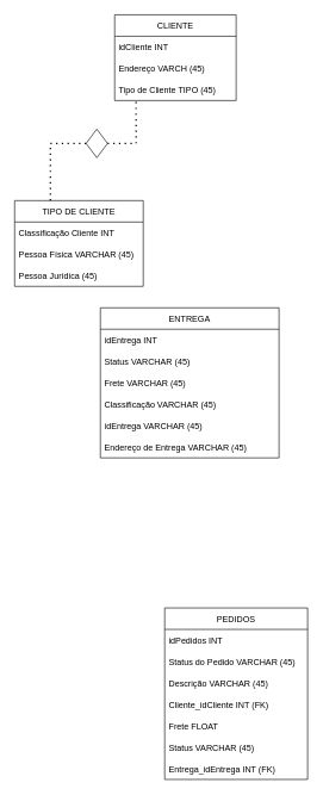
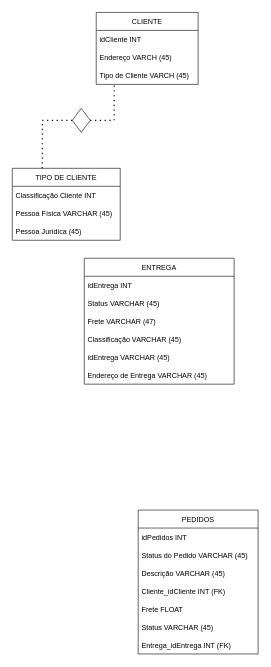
  <mxCell id="0" />
  <mxCell id="1" parent="0" />
  <mxCell id="2" value="CLIENTE" style="swimlane;fontStyle=0;childLayout=stackLayout;horizontal=1;startSize=30;horizontalStack=0;resizeParent=1;resizeParentMax=0;resizeLast=0;collapsible=1;marginBottom=0;" parent="1" vertex="1"><mxGeometry x="160" y="20" width="170" height="120" as="geometry" /></mxCell>
  <mxCell id="3" value="idCliente INT" style="text;strokeColor=none;fillColor=none;align=left;verticalAlign=middle;spacingLeft=4;spacingRight=4;overflow=hidden;points=[[0,0.5],[1,0.5]];portConstraint=eastwest;rotatable=0;" parent="2" vertex="1"><mxGeometry y="30" width="170" height="30" as="geometry" /></mxCell>
  <mxCell id="4" value="Endereço VARCH (45)" style="text;strokeColor=none;fillColor=none;align=left;verticalAlign=middle;spacingLeft=4;spacingRight=4;overflow=hidden;points=[[0,0.5],[1,0.5]];portConstraint=eastwest;rotatable=0;" parent="2" vertex="1"><mxGeometry y="60" width="170" height="30" as="geometry" /></mxCell>
- <mxCell id="5" value="Tipo de Cliente TIPO (45)" style="text;strokeColor=none;fillColor=none;align=left;verticalAlign=middle;spacingLeft=4;spacingRight=4;overflow=hidden;points=[[0,0.5],[1,0.5]];portConstraint=eastwest;rotatable=0;" parent="2" vertex="1"><mxGeometry y="90" width="170" height="30" as="geometry" /></mxCell>
+ <mxCell id="5" value="Tipo de Cliente VARCH (45)" style="text;strokeColor=none;fillColor=none;align=left;verticalAlign=middle;spacingLeft=4;spacingRight=4;overflow=hidden;points=[[0,0.5],[1,0.5]];portConstraint=eastwest;rotatable=0;" parent="2" vertex="1"><mxGeometry y="90" width="170" height="30" as="geometry" /></mxCell>
  <mxCell id="6" value="TIPO DE CLIENTE" style="swimlane;fontStyle=0;childLayout=stackLayout;horizontal=1;startSize=30;horizontalStack=0;resizeParent=1;resizeParentMax=0;resizeLast=0;collapsible=1;marginBottom=0;" parent="1" vertex="1"><mxGeometry x="20" y="280" width="180" height="120" as="geometry" /></mxCell>
  <mxCell id="7" value="Classificação Cliente INT" style="text;strokeColor=none;fillColor=none;align=left;verticalAlign=middle;spacingLeft=4;spacingRight=4;overflow=hidden;points=[[0,0.5],[1,0.5]];portConstraint=eastwest;rotatable=0;" parent="6" vertex="1"><mxGeometry y="30" width="180" height="30" as="geometry" /></mxCell>
  <mxCell id="8" value="Pessoa Física VARCHAR (45)" style="text;strokeColor=none;fillColor=none;align=left;verticalAlign=middle;spacingLeft=4;spacingRight=4;overflow=hidden;points=[[0,0.5],[1,0.5]];portConstraint=eastwest;rotatable=0;" parent="6" vertex="1"><mxGeometry y="60" width="180" height="30" as="geometry" /></mxCell>
  <mxCell id="9" value="Pessoa Jurídica (45)" style="text;strokeColor=none;fillColor=none;align=left;verticalAlign=middle;spacingLeft=4;spacingRight=4;overflow=hidden;points=[[0,0.5],[1,0.5]];portConstraint=eastwest;rotatable=0;" parent="6" vertex="1"><mxGeometry y="90" width="180" height="30" as="geometry" /></mxCell>
  <mxCell id="10" value="" style="rhombus;whiteSpace=wrap;html=1;" parent="1" vertex="1"><mxGeometry x="120" y="180" width="30" height="40" as="geometry" /></mxCell>
  <mxCell id="11" value="" style="endArrow=none;dashed=1;html=1;dashPattern=1 3;strokeWidth=2;rounded=0;entryX=0.176;entryY=1.067;entryDx=0;entryDy=0;entryPerimeter=0;exitX=1;exitY=0.5;exitDx=0;exitDy=0;" parent="1" source="10" target="5" edge="1"><mxGeometry width="50" height="50" relative="1" as="geometry"><mxPoint x="190" y="210" as="sourcePoint" /><mxPoint x="360" y="130" as="targetPoint" /><Array as="points"><mxPoint x="190" y="200" /></Array></mxGeometry></mxCell>
  <mxCell id="12" value="" style="endArrow=none;dashed=1;html=1;dashPattern=1 3;strokeWidth=2;rounded=0;entryX=0;entryY=0.5;entryDx=0;entryDy=0;" parent="1" target="10" edge="1"><mxGeometry width="50" height="50" relative="1" as="geometry"><mxPoint x="70" y="280" as="sourcePoint" /><mxPoint x="360" y="130" as="targetPoint" /><Array as="points"><mxPoint x="70" y="200" /></Array></mxGeometry></mxCell>
  <mxCell id="13" value="ENTREGA" style="swimlane;fontStyle=0;childLayout=stackLayout;horizontal=1;startSize=30;horizontalStack=0;resizeParent=1;resizeParentMax=0;resizeLast=0;collapsible=1;marginBottom=0;" parent="1" vertex="1"><mxGeometry x="140" y="430" width="250" height="210" as="geometry"><mxRectangle x="30" y="440" width="100" height="30" as="alternateBounds" /></mxGeometry></mxCell>
  <mxCell id="14" value="idEntrega INT" style="text;strokeColor=none;fillColor=none;align=left;verticalAlign=middle;spacingLeft=4;spacingRight=4;overflow=hidden;points=[[0,0.5],[1,0.5]];portConstraint=eastwest;rotatable=0;" parent="13" vertex="1"><mxGeometry y="30" width="250" height="30" as="geometry" /></mxCell>
  <mxCell id="15" value="Status VARCHAR (45)" style="text;strokeColor=none;fillColor=none;align=left;verticalAlign=middle;spacingLeft=4;spacingRight=4;overflow=hidden;points=[[0,0.5],[1,0.5]];portConstraint=eastwest;rotatable=0;" parent="13" vertex="1"><mxGeometry y="60" width="250" height="30" as="geometry" /></mxCell>
- <mxCell id="16" value="Frete VARCHAR (45)" style="text;strokeColor=none;fillColor=none;align=left;verticalAlign=middle;spacingLeft=4;spacingRight=4;overflow=hidden;points=[[0,0.5],[1,0.5]];portConstraint=eastwest;rotatable=0;" parent="13" vertex="1"><mxGeometry y="90" width="250" height="30" as="geometry" /></mxCell>
+ <mxCell id="16" value="Frete VARCHAR (47)" style="text;strokeColor=none;fillColor=none;align=left;verticalAlign=middle;spacingLeft=4;spacingRight=4;overflow=hidden;points=[[0,0.5],[1,0.5]];portConstraint=eastwest;rotatable=0;" parent="13" vertex="1"><mxGeometry y="90" width="250" height="30" as="geometry" /></mxCell>
  <mxCell id="17" value="Classificação VARCHAR (45)" style="text;strokeColor=none;fillColor=none;align=left;verticalAlign=middle;spacingLeft=4;spacingRight=4;overflow=hidden;points=[[0,0.5],[1,0.5]];portConstraint=eastwest;rotatable=0;" parent="13" vertex="1"><mxGeometry y="120" width="250" height="30" as="geometry" /></mxCell>
  <mxCell id="18" value="idEntrega VARCHAR (45)" style="text;strokeColor=none;fillColor=none;align=left;verticalAlign=middle;spacingLeft=4;spacingRight=4;overflow=hidden;points=[[0,0.5],[1,0.5]];portConstraint=eastwest;rotatable=0;" parent="13" vertex="1"><mxGeometry y="150" width="250" height="30" as="geometry" /></mxCell>
  <mxCell id="19" value="Endereço de Entrega VARCHAR (45)" style="text;strokeColor=none;fillColor=none;align=left;verticalAlign=middle;spacingLeft=4;spacingRight=4;overflow=hidden;points=[[0,0.5],[1,0.5]];portConstraint=eastwest;rotatable=0;" parent="13" vertex="1"><mxGeometry y="180" width="250" height="30" as="geometry" /></mxCell>
  <mxCell id="20" value="PEDIDOS" style="swimlane;fontStyle=0;childLayout=stackLayout;horizontal=1;startSize=30;horizontalStack=0;resizeParent=1;resizeParentMax=0;resizeLast=0;collapsible=1;marginBottom=0;strokeColor=default;fontFamily=Helvetica;fontSize=12;fontColor=default;fillColor=default;" parent="1" vertex="1"><mxGeometry x="230" y="850" width="200" height="240" as="geometry" /></mxCell>
  <mxCell id="21" value="idPedidos INT" style="text;strokeColor=none;fillColor=none;align=left;verticalAlign=middle;spacingLeft=4;spacingRight=4;overflow=hidden;points=[[0,0.5],[1,0.5]];portConstraint=eastwest;rotatable=0;fontFamily=Helvetica;fontSize=12;fontColor=default;startSize=30;" parent="20" vertex="1"><mxGeometry y="30" width="200" height="30" as="geometry" /></mxCell>
  <mxCell id="22" value="Status do Pedido VARCHAR (45)" style="text;strokeColor=none;fillColor=none;align=left;verticalAlign=middle;spacingLeft=4;spacingRight=4;overflow=hidden;points=[[0,0.5],[1,0.5]];portConstraint=eastwest;rotatable=0;fontFamily=Helvetica;fontSize=12;fontColor=default;startSize=30;" parent="20" vertex="1"><mxGeometry y="60" width="200" height="30" as="geometry" /></mxCell>
  <mxCell id="23" value="Descrição VARCHAR (45)" style="text;strokeColor=none;fillColor=none;align=left;verticalAlign=middle;spacingLeft=4;spacingRight=4;overflow=hidden;points=[[0,0.5],[1,0.5]];portConstraint=eastwest;rotatable=0;fontFamily=Helvetica;fontSize=12;fontColor=default;startSize=30;" parent="20" vertex="1"><mxGeometry y="90" width="200" height="30" as="geometry" /></mxCell>
  <mxCell id="24" value="Cliente_idCliente INT (FK)" style="text;strokeColor=none;fillColor=none;align=left;verticalAlign=middle;spacingLeft=4;spacingRight=4;overflow=hidden;points=[[0,0.5],[1,0.5]];portConstraint=eastwest;rotatable=0;fontFamily=Helvetica;fontSize=12;fontColor=default;startSize=30;" parent="20" vertex="1"><mxGeometry y="120" width="200" height="30" as="geometry" /></mxCell>
  <mxCell id="25" value="Frete FLOAT" style="text;strokeColor=none;fillColor=none;align=left;verticalAlign=middle;spacingLeft=4;spacingRight=4;overflow=hidden;points=[[0,0.5],[1,0.5]];portConstraint=eastwest;rotatable=0;fontFamily=Helvetica;fontSize=12;fontColor=default;startSize=30;" parent="20" vertex="1"><mxGeometry y="150" width="200" height="30" as="geometry" /></mxCell>
  <mxCell id="26" value="Status VARCHAR (45)" style="text;strokeColor=none;fillColor=none;align=left;verticalAlign=middle;spacingLeft=4;spacingRight=4;overflow=hidden;points=[[0,0.5],[1,0.5]];portConstraint=eastwest;rotatable=0;fontFamily=Helvetica;fontSize=12;fontColor=default;startSize=30;" parent="20" vertex="1"><mxGeometry y="180" width="200" height="30" as="geometry" /></mxCell>
  <mxCell id="27" value="Entrega_idEntrega INT (FK)" style="text;strokeColor=none;fillColor=none;align=left;verticalAlign=middle;spacingLeft=4;spacingRight=4;overflow=hidden;points=[[0,0.5],[1,0.5]];portConstraint=eastwest;rotatable=0;fontFamily=Helvetica;fontSize=12;fontColor=default;startSize=30;" parent="20" vertex="1"><mxGeometry y="210" width="200" height="30" as="geometry" /></mxCell>
